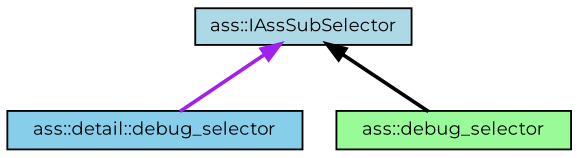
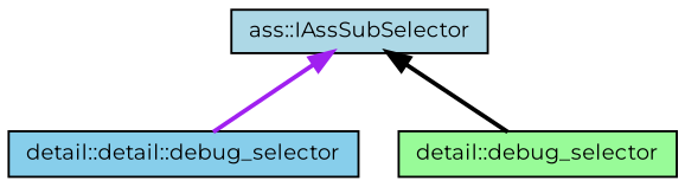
  digraph {
    fontname=Montserrat
    node [color=black fontname=Montserrat fontsize=10 shape=record style=filled]
    edge [dir=back fontname=Montserrat fontsize=10 labelfontname=Helvetica labelfontsize=10 style=bold]
-   n1 [fillcolor=skyblue fontcolor=black height=0.2 label="ass::detail::debug_selector" width=0.4]
-   n2 [fillcolor=palegreen height=0.2 label="ass::debug_selector" width=0.4]
+   n1 [fillcolor=skyblue fontcolor=black height=0.2 label="detail::detail::debug_selector" width=0.4]
+   n2 [fillcolor=palegreen height=0.2 label="detail::debug_selector" width=0.4]
    n3 [fillcolor=lightblue height=0.2 label="ass::IAssSubSelector" width=0.4]
    n3 -> n1 [color=purple]
    n3 -> n2 [color=black]
  }
